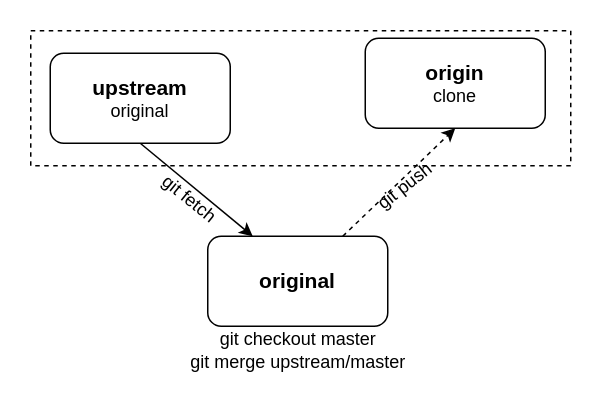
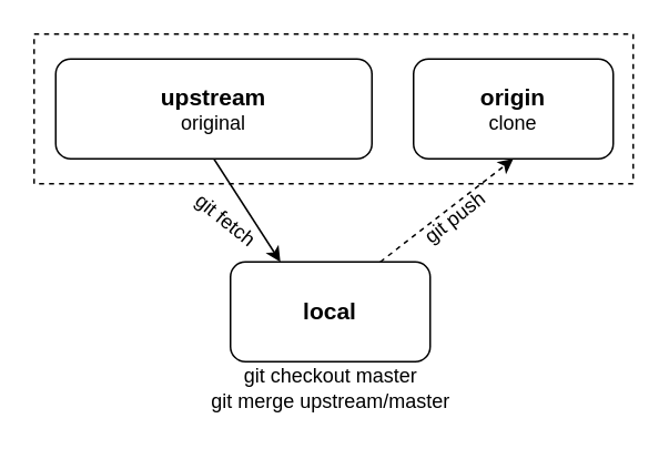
  <mxCell id="0" />
  <mxCell id="1" parent="0" />
  <mxCell id="2" value="" style="rounded=0;whiteSpace=wrap;html=1;labelBackgroundColor=none;fontColor=#000000;fillColor=none;dashed=1;" vertex="1" parent="1"><mxGeometry x="20" y="20" width="360" height="90" as="geometry" /></mxCell>
  <mxCell id="3" style="rounded=0;orthogonalLoop=1;jettySize=auto;html=1;entryX=0.25;entryY=0;entryDx=0;entryDy=0;exitX=0.5;exitY=1;exitDx=0;exitDy=0;" edge="1" parent="1" source="5" target="9"><mxGeometry relative="1" as="geometry" /></mxCell>
  <mxCell id="4" value="git fetch" style="text;html=1;align=center;verticalAlign=middle;resizable=0;points=[];labelBackgroundColor=none;rotation=39;" vertex="1" connectable="0" parent="3"><mxGeometry x="0.487" relative="1" as="geometry"><mxPoint x="-23" y="-10" as="offset" /></mxGeometry></mxCell>
- <mxCell id="5" value="&lt;font style=&quot;font-size: 14px&quot;&gt;&lt;b&gt;upstream&lt;/b&gt;&lt;br&gt;&lt;/font&gt;original" style="rounded=1;whiteSpace=wrap;html=1;" vertex="1" parent="1"><mxGeometry x="33" y="35" width="120" height="60" as="geometry" /></mxCell>
- <mxCell id="6" value="&lt;b&gt;&lt;font style=&quot;font-size: 14px&quot;&gt;origin&lt;/font&gt;&lt;/b&gt;&lt;br&gt;clone" style="rounded=1;whiteSpace=wrap;html=1;" vertex="1" parent="1"><mxGeometry x="243" y="25" width="120" height="60" as="geometry" /></mxCell>
+ <mxCell id="5" value="&lt;font style=&quot;font-size: 14px&quot;&gt;&lt;b&gt;upstream&lt;/b&gt;&lt;br&gt;&lt;/font&gt;original" style="rounded=1;whiteSpace=wrap;html=1;" vertex="1" parent="1"><mxGeometry x="33" y="35" width="190" height="60" as="geometry" /></mxCell>
+ <mxCell id="6" value="&lt;b&gt;&lt;font style=&quot;font-size: 14px&quot;&gt;origin&lt;/font&gt;&lt;/b&gt;&lt;br&gt;clone" style="rounded=1;whiteSpace=wrap;html=1;" vertex="1" parent="1"><mxGeometry x="248" y="35" width="120" height="60" as="geometry" /></mxCell>
  <mxCell id="7" style="rounded=0;orthogonalLoop=1;jettySize=auto;html=1;exitX=0.75;exitY=0;exitDx=0;exitDy=0;entryX=0.5;entryY=1;entryDx=0;entryDy=0;dashed=1;" edge="1" parent="1" source="9" target="6"><mxGeometry relative="1" as="geometry" /></mxCell>
  <mxCell id="8" value="git push" style="text;html=1;align=center;verticalAlign=middle;resizable=0;points=[];labelBackgroundColor=none;rotation=322;" vertex="1" connectable="0" parent="7"><mxGeometry x="0.501" y="-2" relative="1" as="geometry"><mxPoint x="-17" y="19" as="offset" /></mxGeometry></mxCell>
- <mxCell id="9" value="&lt;font&gt;&lt;span style=&quot;font-size: 14px&quot;&gt;&lt;b&gt;original&lt;/b&gt;&lt;/span&gt;&lt;br&gt;&lt;/font&gt;" style="rounded=1;whiteSpace=wrap;html=1;" vertex="1" parent="1"><mxGeometry x="138" y="157" width="120" height="60" as="geometry" /></mxCell>
+ <mxCell id="9" value="&lt;font&gt;&lt;span style=&quot;font-size: 14px&quot;&gt;&lt;b&gt;local&lt;/b&gt;&lt;/span&gt;&lt;br&gt;&lt;/font&gt;" style="rounded=1;whiteSpace=wrap;html=1;" vertex="1" parent="1"><mxGeometry x="138" y="157" width="120" height="60" as="geometry" /></mxCell>
  <mxCell id="10" value="git checkout master&lt;br&gt;git merge upstream/master" style="text;html=1;align=center;verticalAlign=middle;resizable=0;points=[];autosize=1;" vertex="1" parent="1"><mxGeometry x="118" y="218" width="160" height="30" as="geometry" /></mxCell>
